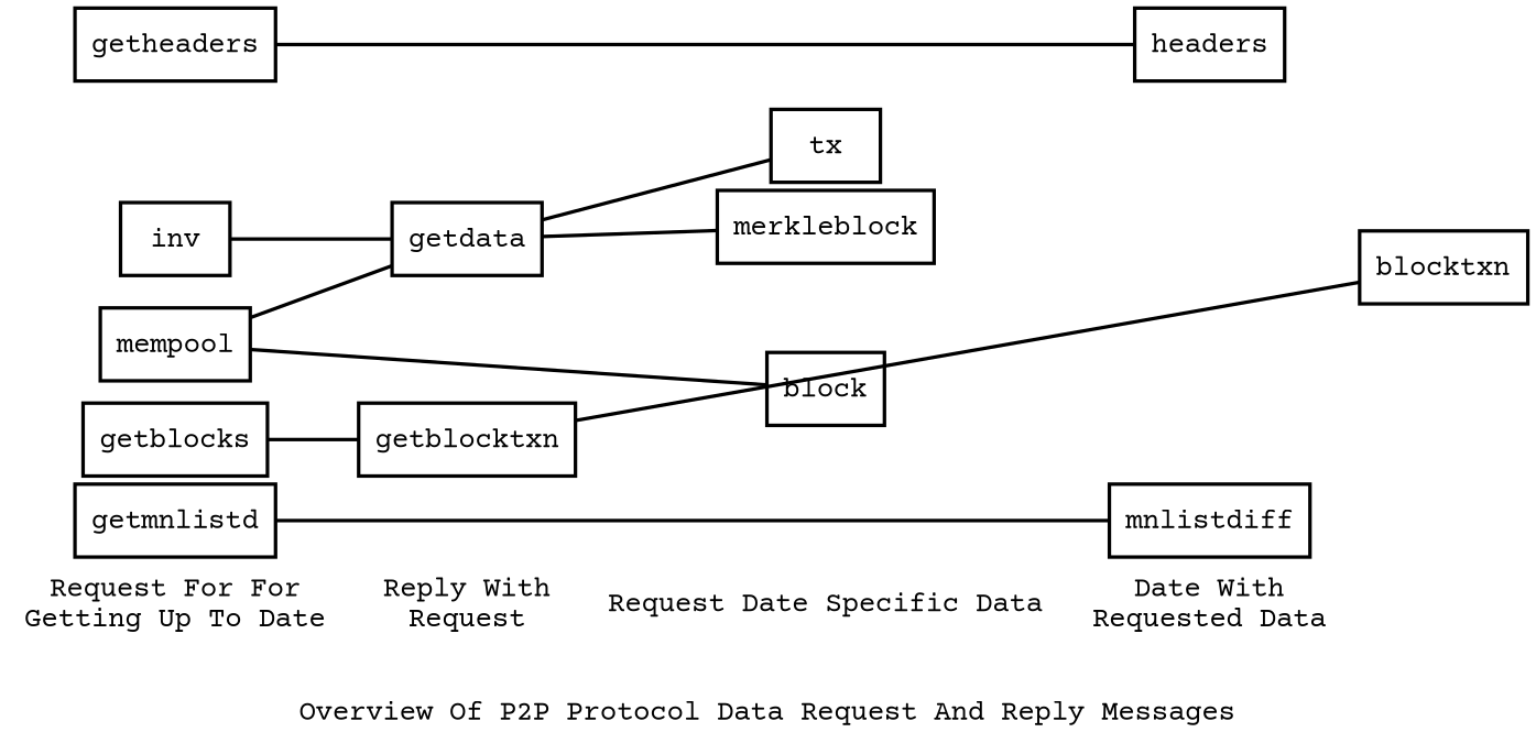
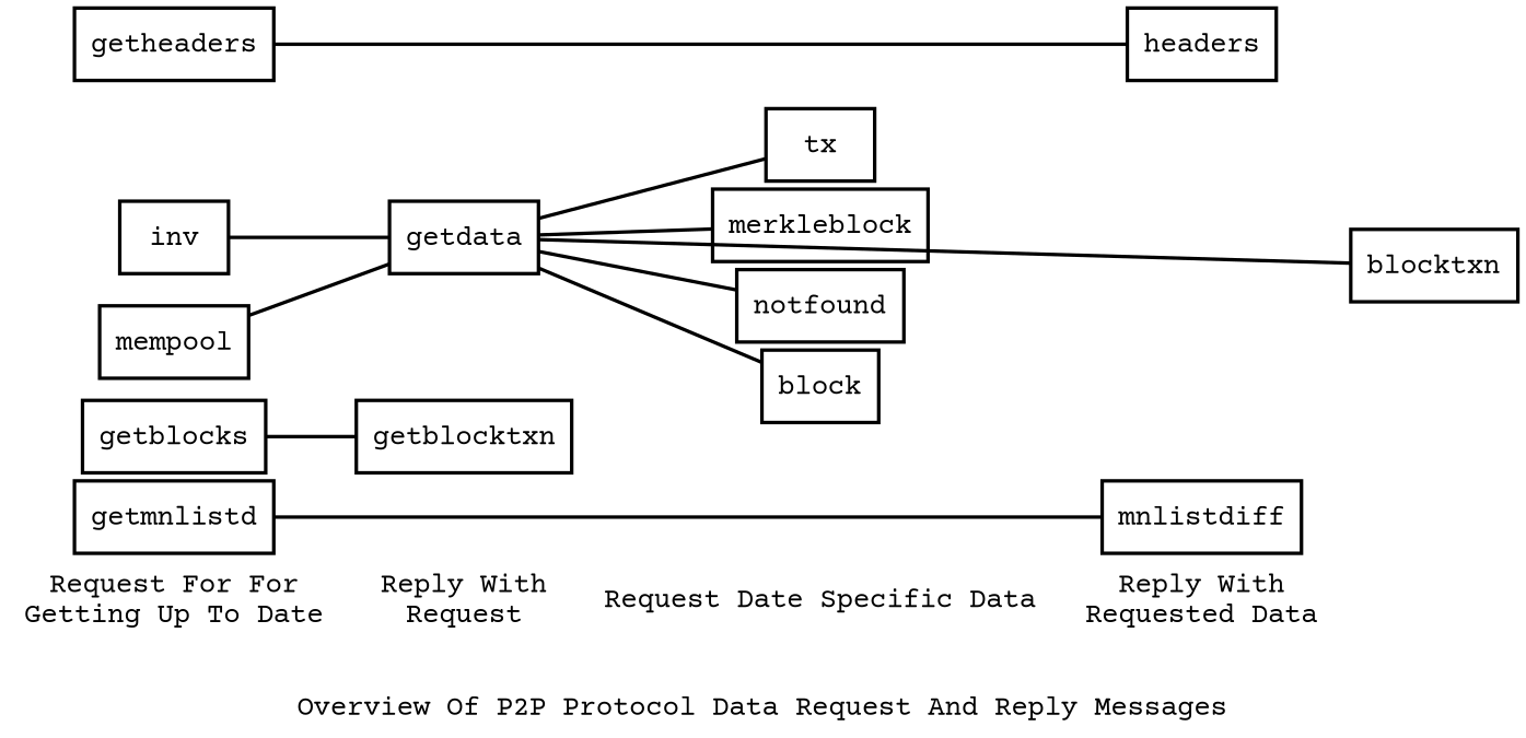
  digraph {
    fontname="Courier Prime"
    label="Overview Of P2P Protocol Data Request And Reply Messages"
    nodesep=0.05
    penwidth=1.75
    rankdir=LR
    ranksep=0.1
    splines=false
    node [fontname="Courier Prime" penwidth=1.75 shape=box]
    edge [dir=none fontname="Courier Prime" penwidth=1.75]
    n1 [label="Request For For\nGetting Up To Date" shape=none]
    n2 [label="Reply With\nRequest" shape=none]
    n3 [label="Request Date Specific Data" shape=none]
-   n4 [label="Date With\nRequested Data" shape=none]
+   n4 [label="Reply With\nRequested Data" shape=none]
    getmnlistd
    mnlistdiff
    getblocktxn
    blocktxn
    getblocks
    inv
    getdata
    tx
    block
    merkleblock
+   notfound
    mempool
    getheaders
    headers
    subgraph sub_1 {
      n1
      n2
      n3
      n4
    }
    n1 -> n2 [style=invis]
    n2 -> n3 [style=invis]
    n3 -> n4 [style=invis]
    getmnlistd -> mnlistdiff [minlen=3]
-   getblocktxn -> blocktxn [minlen=3]
+   getdata -> blocktxn [minlen=3]
    getblocks -> getblocktxn
    inv -> getdata
    getdata -> tx
-   mempool -> block
+   getdata -> block
    getdata -> merkleblock
+   getdata -> notfound
    mempool -> getdata
    getheaders -> headers [minlen=3]
  }
